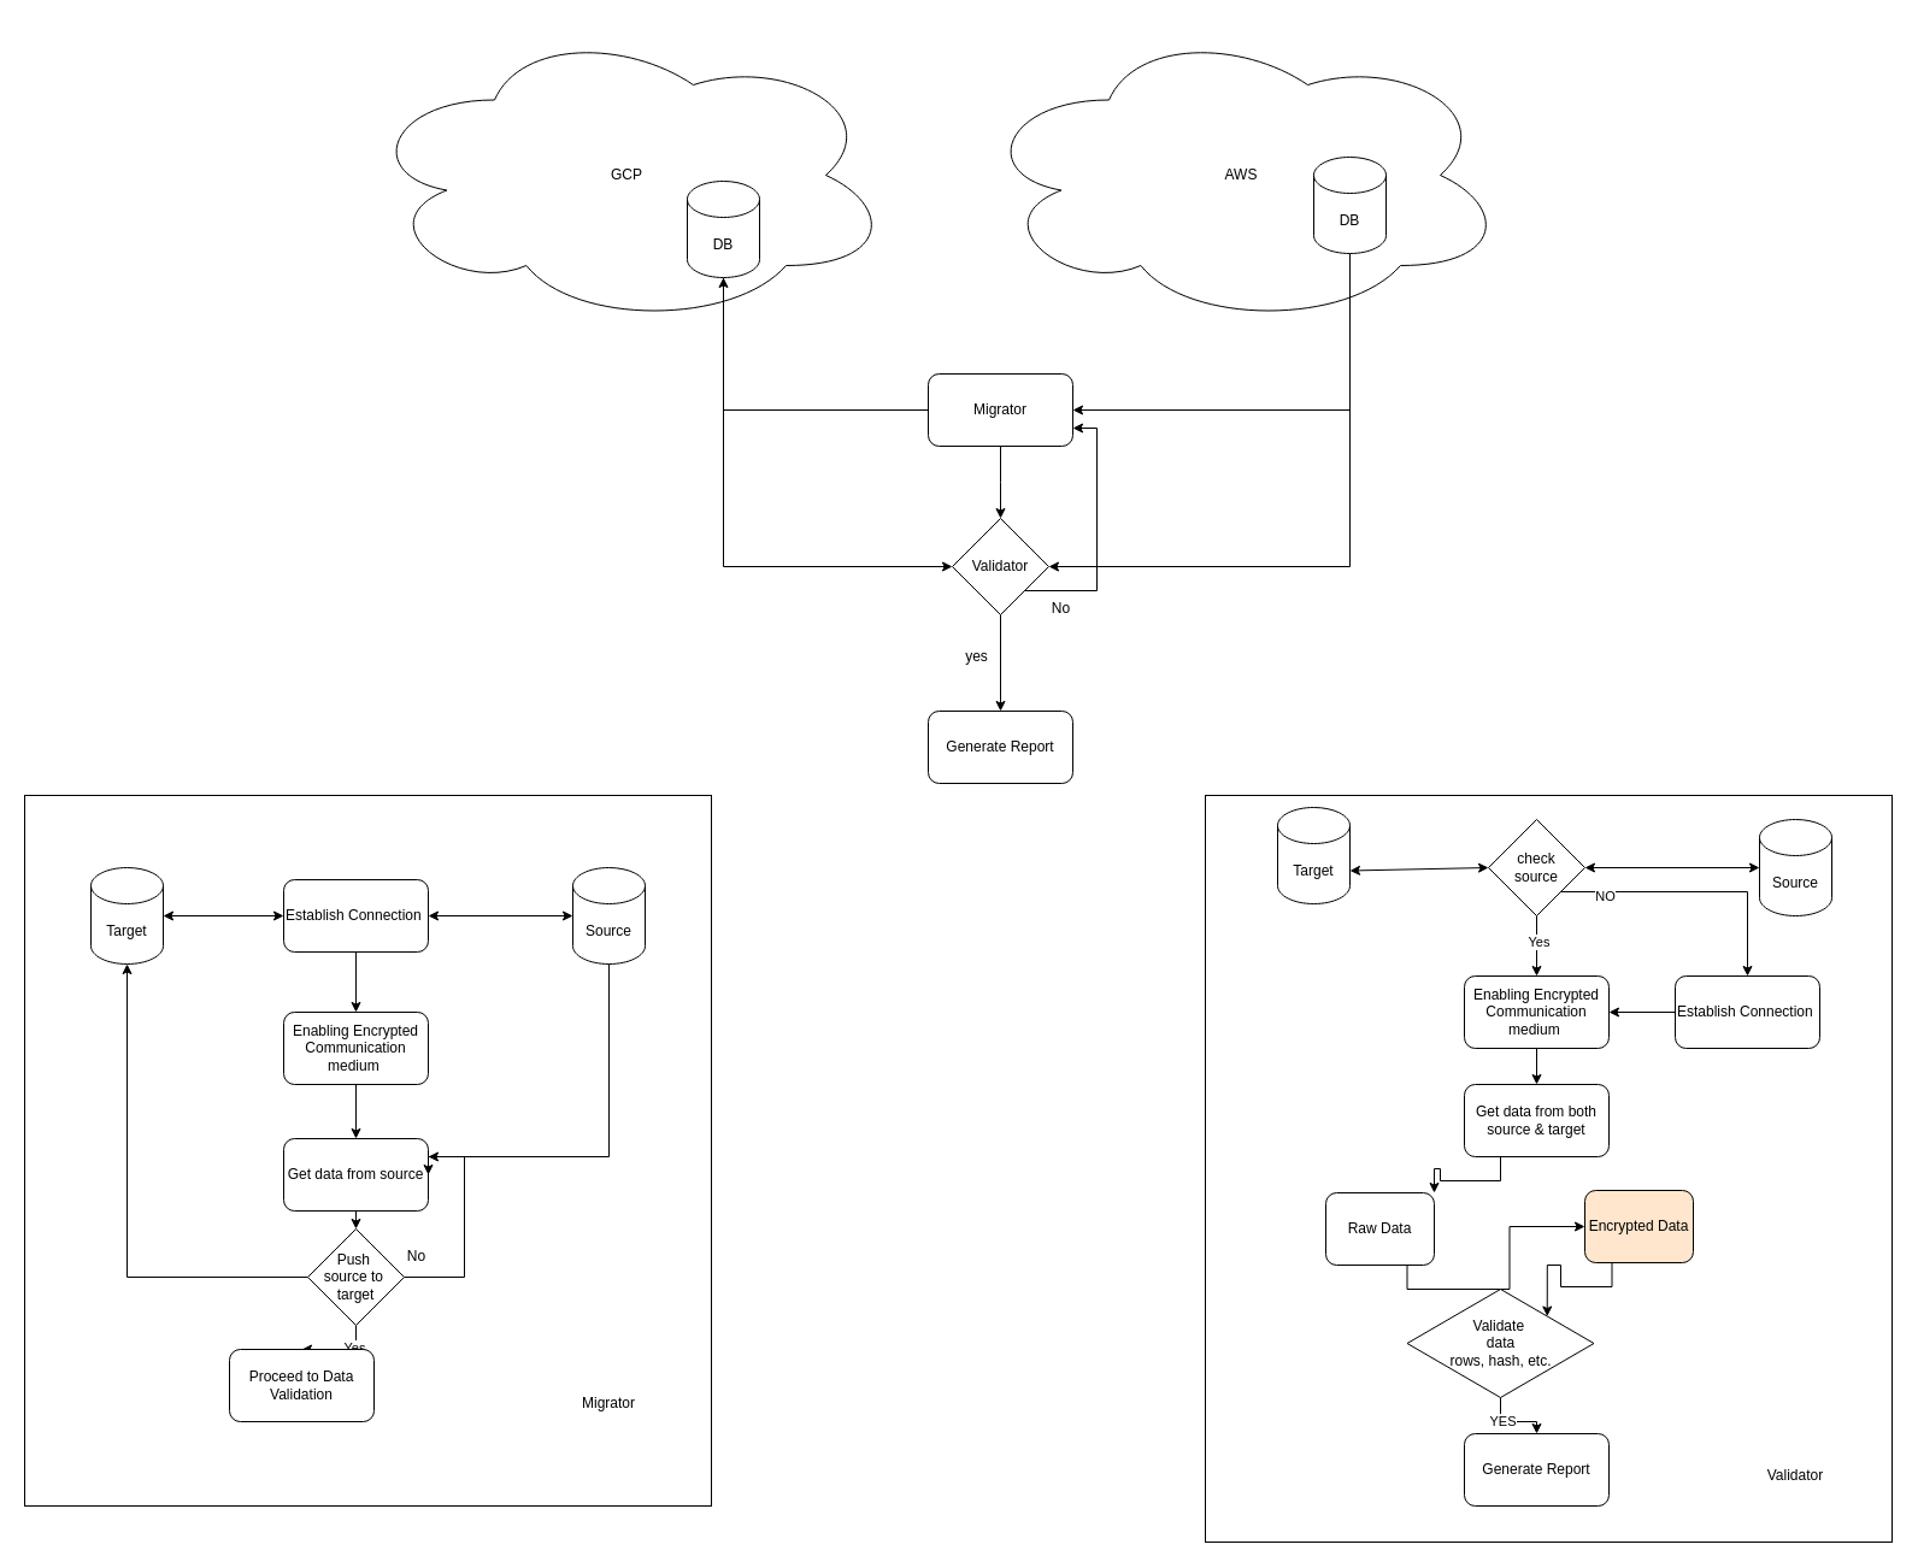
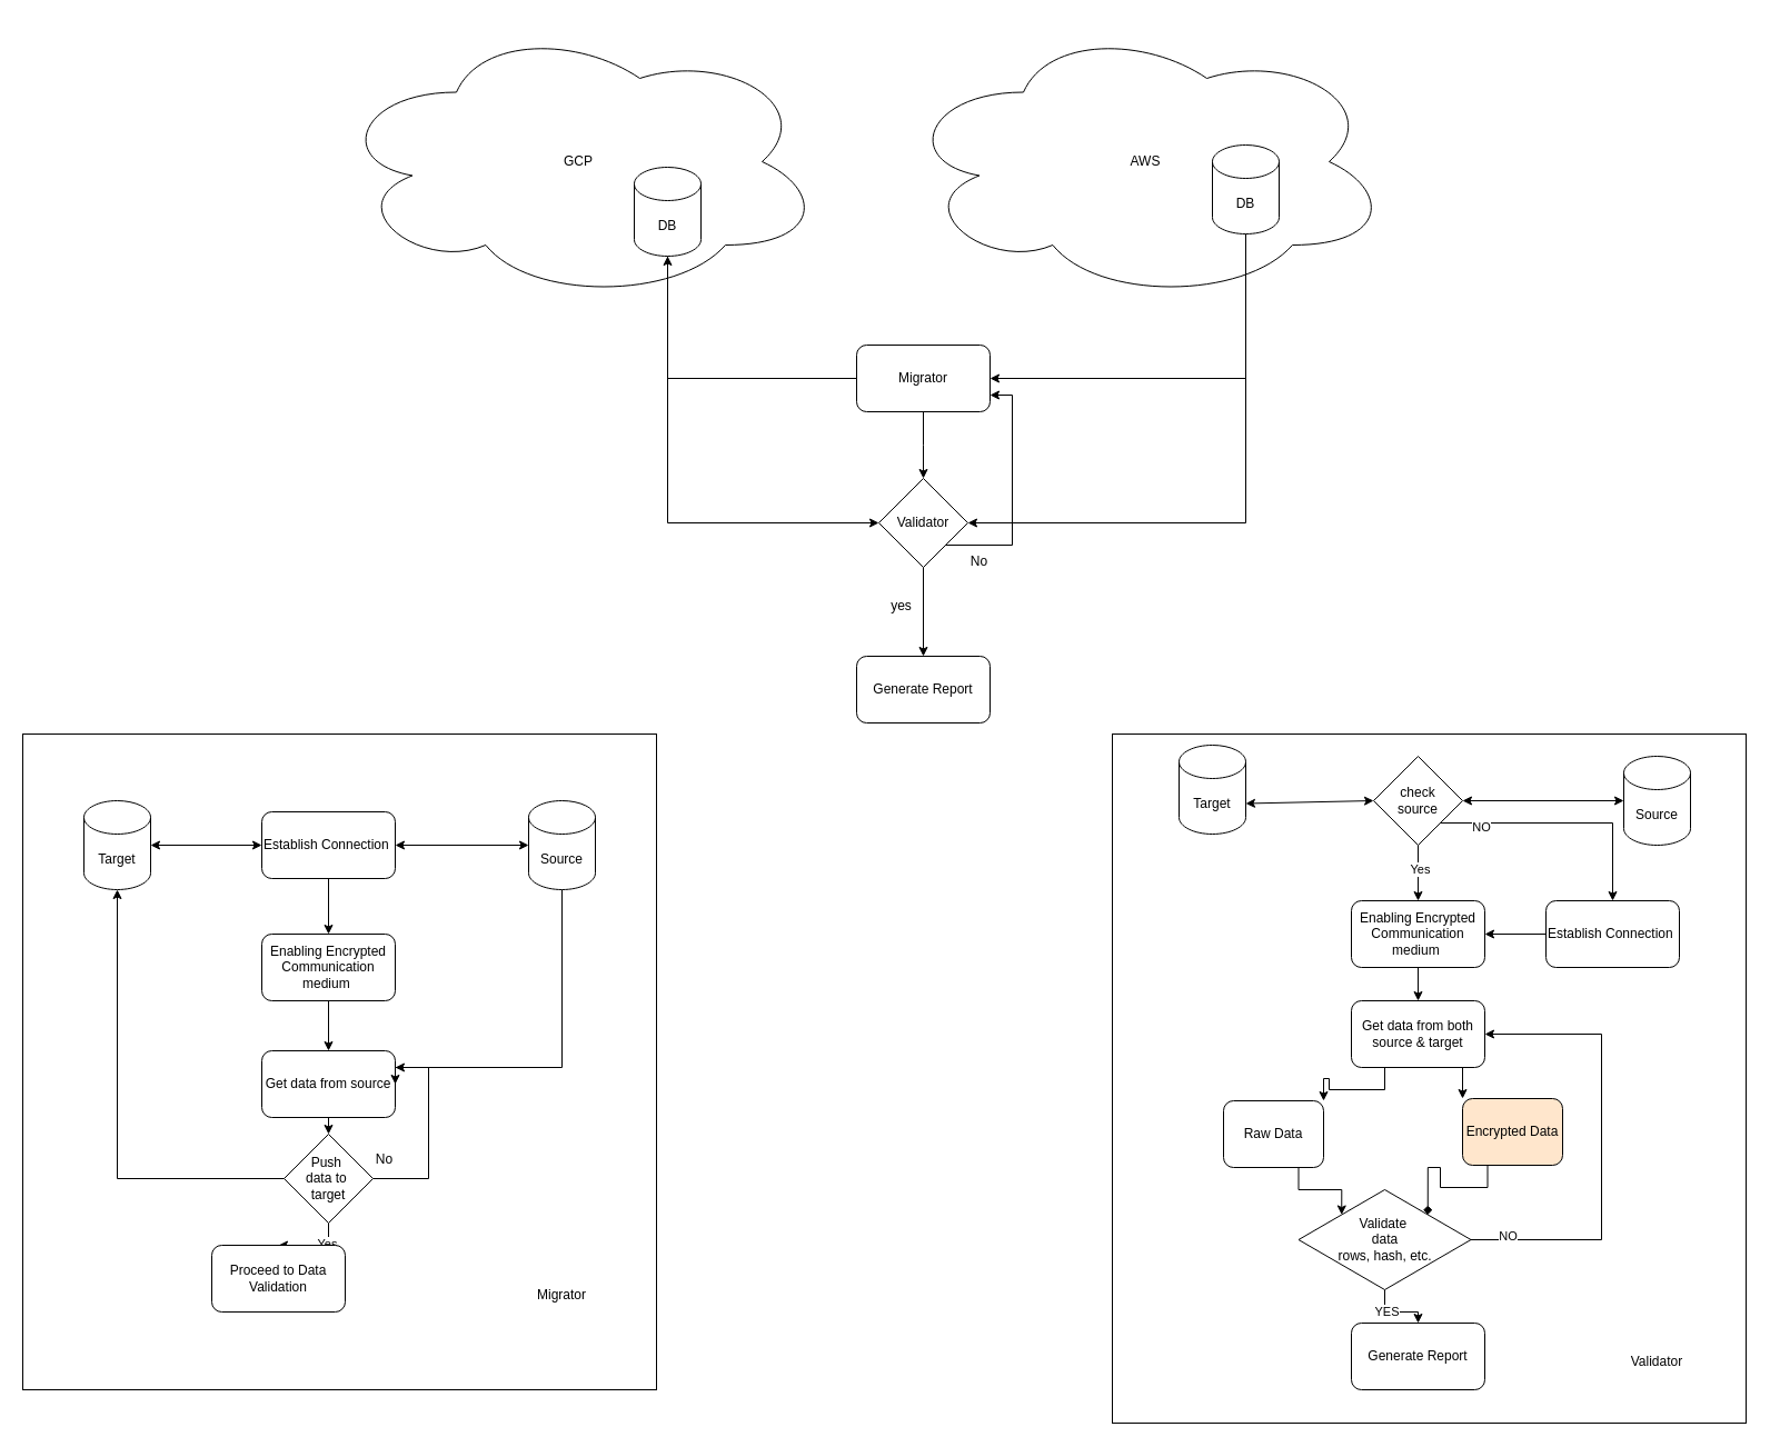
  <mxCell id="0" />
  <mxCell id="1" parent="0" />
  <mxCell id="2" value="" style="rounded=0;whiteSpace=wrap;html=1;" vertex="1" parent="1"><mxGeometry x="20" y="660" width="570" height="590" as="geometry" /></mxCell>
  <mxCell id="3" value="AWS" style="ellipse;shape=cloud;whiteSpace=wrap;html=1;" vertex="1" parent="1"><mxGeometry x="810" y="20" width="440" height="250" as="geometry" /></mxCell>
  <mxCell id="4" value="GCP" style="ellipse;shape=cloud;whiteSpace=wrap;html=1;" vertex="1" parent="1"><mxGeometry x="300" y="20" width="440" height="250" as="geometry" /></mxCell>
  <mxCell id="5" style="edgeStyle=orthogonalEdgeStyle;rounded=0;orthogonalLoop=1;jettySize=auto;html=1;exitX=0.5;exitY=1;exitDx=0;exitDy=0;exitPerimeter=0;entryX=1;entryY=0.5;entryDx=0;entryDy=0;" edge="1" parent="1" source="7" target="11"><mxGeometry relative="1" as="geometry" /></mxCell>
  <mxCell id="6" style="edgeStyle=orthogonalEdgeStyle;rounded=0;orthogonalLoop=1;jettySize=auto;html=1;exitX=0.5;exitY=1;exitDx=0;exitDy=0;exitPerimeter=0;entryX=1;entryY=0.5;entryDx=0;entryDy=0;" edge="1" parent="1" source="7" target="15"><mxGeometry relative="1" as="geometry"><mxPoint x="890" y="460" as="targetPoint" /></mxGeometry></mxCell>
  <mxCell id="7" value="DB" style="shape=cylinder3;whiteSpace=wrap;html=1;boundedLbl=1;backgroundOutline=1;size=15;" vertex="1" parent="1"><mxGeometry x="1090" y="130" width="60" height="80" as="geometry" /></mxCell>
  <mxCell id="8" style="edgeStyle=orthogonalEdgeStyle;rounded=0;orthogonalLoop=1;jettySize=auto;html=1;exitX=0.5;exitY=1;exitDx=0;exitDy=0;exitPerimeter=0;entryX=0;entryY=0.5;entryDx=0;entryDy=0;" edge="1" parent="1" source="9" target="15"><mxGeometry relative="1" as="geometry"><mxPoint x="770" y="460" as="targetPoint" /></mxGeometry></mxCell>
  <mxCell id="9" value="DB" style="shape=cylinder3;whiteSpace=wrap;html=1;boundedLbl=1;backgroundOutline=1;size=15;" vertex="1" parent="1"><mxGeometry x="570" y="150" width="60" height="80" as="geometry" /></mxCell>
  <mxCell id="10" style="edgeStyle=orthogonalEdgeStyle;rounded=0;orthogonalLoop=1;jettySize=auto;html=1;exitX=0.5;exitY=1;exitDx=0;exitDy=0;entryX=0.5;entryY=0;entryDx=0;entryDy=0;" edge="1" parent="1" source="11"><mxGeometry relative="1" as="geometry"><mxPoint x="830" y="430" as="targetPoint" /></mxGeometry></mxCell>
  <mxCell id="11" value="Migrator" style="rounded=1;whiteSpace=wrap;html=1;" vertex="1" parent="1"><mxGeometry x="770" y="310" width="120" height="60" as="geometry" /></mxCell>
  <mxCell id="12" style="edgeStyle=orthogonalEdgeStyle;rounded=0;orthogonalLoop=1;jettySize=auto;html=1;exitX=0;exitY=0.5;exitDx=0;exitDy=0;entryX=0.5;entryY=1;entryDx=0;entryDy=0;entryPerimeter=0;" edge="1" parent="1" source="11" target="9"><mxGeometry relative="1" as="geometry" /></mxCell>
  <mxCell id="13" style="edgeStyle=orthogonalEdgeStyle;rounded=0;orthogonalLoop=1;jettySize=auto;html=1;exitX=0.5;exitY=1;exitDx=0;exitDy=0;entryX=0.5;entryY=0;entryDx=0;entryDy=0;" edge="1" parent="1" source="15" target="16"><mxGeometry relative="1" as="geometry" /></mxCell>
  <mxCell id="14" style="edgeStyle=orthogonalEdgeStyle;rounded=0;orthogonalLoop=1;jettySize=auto;html=1;exitX=1;exitY=1;exitDx=0;exitDy=0;entryX=1;entryY=0.75;entryDx=0;entryDy=0;" edge="1" parent="1" source="15" target="11"><mxGeometry relative="1" as="geometry"><mxPoint x="890" y="495" as="sourcePoint" /><mxPoint x="930" y="360" as="targetPoint" /><Array as="points"><mxPoint x="910" y="490" /><mxPoint x="910" y="355" /></Array></mxGeometry></mxCell>
  <mxCell id="15" value="Validator" style="rhombus;whiteSpace=wrap;html=1;" vertex="1" parent="1"><mxGeometry x="790" y="430" width="80" height="80" as="geometry" /></mxCell>
  <mxCell id="16" value="Generate Report" style="rounded=1;whiteSpace=wrap;html=1;" vertex="1" parent="1"><mxGeometry x="770" y="590" width="120" height="60" as="geometry" /></mxCell>
  <mxCell id="17" value="yes" style="text;html=1;align=center;verticalAlign=middle;resizable=0;points=[];autosize=1;strokeColor=none;fillColor=none;" vertex="1" parent="1"><mxGeometry x="790" y="530" width="40" height="30" as="geometry" /></mxCell>
  <mxCell id="18" value="No" style="text;html=1;align=center;verticalAlign=middle;resizable=0;points=[];autosize=1;strokeColor=none;fillColor=none;" vertex="1" parent="1"><mxGeometry x="860" y="490" width="40" height="30" as="geometry" /></mxCell>
  <mxCell id="19" style="edgeStyle=orthogonalEdgeStyle;rounded=0;orthogonalLoop=1;jettySize=auto;html=1;exitX=0.5;exitY=1;exitDx=0;exitDy=0;exitPerimeter=0;entryX=1;entryY=0.25;entryDx=0;entryDy=0;" edge="1" parent="1" source="20" target="29"><mxGeometry relative="1" as="geometry" /></mxCell>
  <mxCell id="20" value="Source" style="shape=cylinder3;whiteSpace=wrap;html=1;boundedLbl=1;backgroundOutline=1;size=15;" vertex="1" parent="1"><mxGeometry x="475" y="720" width="60" height="80" as="geometry" /></mxCell>
  <mxCell id="21" value="Target" style="shape=cylinder3;whiteSpace=wrap;html=1;boundedLbl=1;backgroundOutline=1;size=15;" vertex="1" parent="1"><mxGeometry x="75" y="720" width="60" height="80" as="geometry" /></mxCell>
  <mxCell id="22" style="edgeStyle=orthogonalEdgeStyle;rounded=0;orthogonalLoop=1;jettySize=auto;html=1;exitX=0.5;exitY=1;exitDx=0;exitDy=0;entryX=0.5;entryY=0;entryDx=0;entryDy=0;" edge="1" parent="1" source="23" target="27"><mxGeometry relative="1" as="geometry" /></mxCell>
  <mxCell id="23" value="Establish Connection&amp;nbsp;" style="rounded=1;whiteSpace=wrap;html=1;" vertex="1" parent="1"><mxGeometry x="235" y="730" width="120" height="60" as="geometry" /></mxCell>
  <mxCell id="24" value="" style="endArrow=classic;startArrow=classic;html=1;rounded=0;entryX=0;entryY=0.5;entryDx=0;entryDy=0;entryPerimeter=0;exitX=1;exitY=0.5;exitDx=0;exitDy=0;" edge="1" parent="1" source="23" target="20"><mxGeometry width="50" height="50" relative="1" as="geometry"><mxPoint x="435" y="870" as="sourcePoint" /><mxPoint x="485" y="820" as="targetPoint" /></mxGeometry></mxCell>
  <mxCell id="25" value="" style="endArrow=classic;startArrow=classic;html=1;rounded=0;entryX=0;entryY=0.5;entryDx=0;entryDy=0;exitX=1;exitY=0.5;exitDx=0;exitDy=0;exitPerimeter=0;" edge="1" parent="1" source="21" target="23"><mxGeometry width="50" height="50" relative="1" as="geometry"><mxPoint x="435" y="870" as="sourcePoint" /><mxPoint x="485" y="820" as="targetPoint" /></mxGeometry></mxCell>
  <mxCell id="26" style="edgeStyle=orthogonalEdgeStyle;rounded=0;orthogonalLoop=1;jettySize=auto;html=1;exitX=0.5;exitY=1;exitDx=0;exitDy=0;entryX=0.5;entryY=0;entryDx=0;entryDy=0;" edge="1" parent="1" source="27" target="29"><mxGeometry relative="1" as="geometry" /></mxCell>
  <mxCell id="27" value="Enabling Encrypted Communication medium&amp;nbsp;" style="rounded=1;whiteSpace=wrap;html=1;" vertex="1" parent="1"><mxGeometry x="235" y="840" width="120" height="60" as="geometry" /></mxCell>
  <mxCell id="28" style="edgeStyle=orthogonalEdgeStyle;rounded=0;orthogonalLoop=1;jettySize=auto;html=1;exitX=0.5;exitY=1;exitDx=0;exitDy=0;entryX=0.5;entryY=0;entryDx=0;entryDy=0;" edge="1" parent="1" source="29" target="33"><mxGeometry relative="1" as="geometry" /></mxCell>
  <mxCell id="29" value="Get data from source" style="rounded=1;whiteSpace=wrap;html=1;" vertex="1" parent="1"><mxGeometry x="235" y="945" width="120" height="60" as="geometry" /></mxCell>
  <mxCell id="30" style="edgeStyle=orthogonalEdgeStyle;rounded=0;orthogonalLoop=1;jettySize=auto;html=1;exitX=1;exitY=0.5;exitDx=0;exitDy=0;entryX=1;entryY=0.5;entryDx=0;entryDy=0;" edge="1" parent="1" source="33" target="29"><mxGeometry relative="1" as="geometry"><Array as="points"><mxPoint x="385" y="1060" /><mxPoint x="385" y="960" /></Array></mxGeometry></mxCell>
  <mxCell id="31" style="edgeStyle=orthogonalEdgeStyle;rounded=0;orthogonalLoop=1;jettySize=auto;html=1;exitX=0.5;exitY=1;exitDx=0;exitDy=0;entryX=0.5;entryY=0;entryDx=0;entryDy=0;" edge="1" parent="1" source="33" target="36"><mxGeometry relative="1" as="geometry" /></mxCell>
  <mxCell id="32" value="Yes" style="edgeLabel;html=1;align=center;verticalAlign=middle;resizable=0;points=[];" vertex="1" connectable="0" parent="31"><mxGeometry x="-0.449" y="-2" relative="1" as="geometry"><mxPoint as="offset" /></mxGeometry></mxCell>
- <mxCell id="33" value="Push&amp;nbsp;&lt;br&gt;source to&amp;nbsp;&lt;br&gt;target" style="rhombus;whiteSpace=wrap;html=1;" vertex="1" parent="1"><mxGeometry x="255" y="1020" width="80" height="80" as="geometry" /></mxCell>
+ <mxCell id="33" value="Push&amp;nbsp;&lt;br&gt;data to&amp;nbsp;&lt;br&gt;target" style="rhombus;whiteSpace=wrap;html=1;" vertex="1" parent="1"><mxGeometry x="255" y="1020" width="80" height="80" as="geometry" /></mxCell>
  <mxCell id="34" style="edgeStyle=orthogonalEdgeStyle;rounded=0;orthogonalLoop=1;jettySize=auto;html=1;exitX=0;exitY=0.5;exitDx=0;exitDy=0;entryX=0.5;entryY=1;entryDx=0;entryDy=0;entryPerimeter=0;" edge="1" parent="1" source="33" target="21"><mxGeometry relative="1" as="geometry" /></mxCell>
  <mxCell id="35" value="No" style="text;html=1;align=center;verticalAlign=middle;resizable=0;points=[];autosize=1;strokeColor=none;fillColor=none;" vertex="1" parent="1"><mxGeometry x="325" y="1028" width="40" height="30" as="geometry" /></mxCell>
  <mxCell id="36" value="Proceed to Data Validation" style="rounded=1;whiteSpace=wrap;html=1;" vertex="1" parent="1"><mxGeometry x="190" y="1120" width="120" height="60" as="geometry" /></mxCell>
  <mxCell id="37" value="Migrator" style="text;html=1;strokeColor=none;fillColor=none;align=center;verticalAlign=middle;whiteSpace=wrap;rounded=0;" vertex="1" parent="1"><mxGeometry x="475" y="1150" width="60" height="30" as="geometry" /></mxCell>
  <mxCell id="38" value="" style="rounded=0;whiteSpace=wrap;html=1;" vertex="1" parent="1"><mxGeometry x="1000" y="660" width="570" height="620" as="geometry" /></mxCell>
  <mxCell id="39" value="Target" style="shape=cylinder3;whiteSpace=wrap;html=1;boundedLbl=1;backgroundOutline=1;size=15;" vertex="1" parent="1"><mxGeometry x="1060" y="670" width="60" height="80" as="geometry" /></mxCell>
  <mxCell id="40" value="Source" style="shape=cylinder3;whiteSpace=wrap;html=1;boundedLbl=1;backgroundOutline=1;size=15;" vertex="1" parent="1"><mxGeometry x="1460" y="680" width="60" height="80" as="geometry" /></mxCell>
  <mxCell id="41" style="edgeStyle=orthogonalEdgeStyle;rounded=0;orthogonalLoop=1;jettySize=auto;html=1;exitX=0.5;exitY=1;exitDx=0;exitDy=0;entryX=0.5;entryY=0;entryDx=0;entryDy=0;" edge="1" parent="1" source="45" target="51"><mxGeometry relative="1" as="geometry" /></mxCell>
  <mxCell id="42" value="Yes" style="edgeLabel;html=1;align=center;verticalAlign=middle;resizable=0;points=[];" vertex="1" connectable="0" parent="41"><mxGeometry x="-0.162" y="1" relative="1" as="geometry"><mxPoint as="offset" /></mxGeometry></mxCell>
  <mxCell id="43" style="edgeStyle=orthogonalEdgeStyle;rounded=0;orthogonalLoop=1;jettySize=auto;html=1;exitX=1;exitY=1;exitDx=0;exitDy=0;entryX=0.5;entryY=0;entryDx=0;entryDy=0;" edge="1" parent="1" source="45" target="49"><mxGeometry relative="1" as="geometry" /></mxCell>
  <mxCell id="44" value="NO" style="edgeLabel;html=1;align=center;verticalAlign=middle;resizable=0;points=[];" vertex="1" connectable="0" parent="43"><mxGeometry x="-0.679" y="-3" relative="1" as="geometry"><mxPoint as="offset" /></mxGeometry></mxCell>
  <mxCell id="45" value="check&lt;br&gt;source" style="rhombus;whiteSpace=wrap;html=1;" vertex="1" parent="1"><mxGeometry x="1235" y="680" width="80" height="80" as="geometry" /></mxCell>
  <mxCell id="46" value="" style="endArrow=classic;startArrow=classic;html=1;rounded=0;entryX=0;entryY=0.5;entryDx=0;entryDy=0;exitX=1;exitY=0;exitDx=0;exitDy=52.5;exitPerimeter=0;" edge="1" parent="1" source="39" target="45"><mxGeometry width="50" height="50" relative="1" as="geometry"><mxPoint x="920" y="970" as="sourcePoint" /><mxPoint x="970" y="920" as="targetPoint" /></mxGeometry></mxCell>
  <mxCell id="47" value="" style="endArrow=classic;startArrow=classic;html=1;rounded=0;entryX=0;entryY=0.5;entryDx=0;entryDy=0;entryPerimeter=0;exitX=1;exitY=0.5;exitDx=0;exitDy=0;" edge="1" parent="1" source="45" target="40"><mxGeometry width="50" height="50" relative="1" as="geometry"><mxPoint x="1350" y="790" as="sourcePoint" /><mxPoint x="1400" y="740" as="targetPoint" /></mxGeometry></mxCell>
  <mxCell id="48" style="edgeStyle=orthogonalEdgeStyle;rounded=0;orthogonalLoop=1;jettySize=auto;html=1;exitX=0;exitY=0.5;exitDx=0;exitDy=0;entryX=1;entryY=0.5;entryDx=0;entryDy=0;" edge="1" parent="1" source="49" target="51"><mxGeometry relative="1" as="geometry" /></mxCell>
  <mxCell id="49" value="Establish Connection&amp;nbsp;" style="rounded=1;whiteSpace=wrap;html=1;" vertex="1" parent="1"><mxGeometry x="1390" y="810" width="120" height="60" as="geometry" /></mxCell>
  <mxCell id="50" style="edgeStyle=orthogonalEdgeStyle;rounded=0;orthogonalLoop=1;jettySize=auto;html=1;exitX=0.5;exitY=1;exitDx=0;exitDy=0;entryX=0.5;entryY=0;entryDx=0;entryDy=0;" edge="1" parent="1" source="51" target="54"><mxGeometry relative="1" as="geometry" /></mxCell>
  <mxCell id="51" value="Enabling Encrypted Communication medium&amp;nbsp;" style="rounded=1;whiteSpace=wrap;html=1;" vertex="1" parent="1"><mxGeometry x="1215" y="810" width="120" height="60" as="geometry" /></mxCell>
+ <mxCell id="52" style="edgeStyle=orthogonalEdgeStyle;rounded=0;orthogonalLoop=1;jettySize=auto;html=1;exitX=0.75;exitY=1;exitDx=0;exitDy=0;entryX=0;entryY=0;entryDx=0;entryDy=0;" edge="1" parent="1" source="54" target="58"><mxGeometry relative="1" as="geometry" /></mxCell>
  <mxCell id="53" style="edgeStyle=orthogonalEdgeStyle;rounded=0;orthogonalLoop=1;jettySize=auto;html=1;exitX=0.25;exitY=1;exitDx=0;exitDy=0;entryX=1;entryY=0;entryDx=0;entryDy=0;" edge="1" parent="1" source="54" target="56"><mxGeometry relative="1" as="geometry" /></mxCell>
  <mxCell id="54" value="Get data from both&lt;br&gt;source &amp;amp; target" style="rounded=1;whiteSpace=wrap;html=1;" vertex="1" parent="1"><mxGeometry x="1215" y="900" width="120" height="60" as="geometry" /></mxCell>
- <mxCell id="55" style="edgeStyle=orthogonalEdgeStyle;rounded=0;orthogonalLoop=1;jettySize=auto;html=1;exitX=0.75;exitY=1;exitDx=0;exitDy=0;" edge="1" parent="1" source="56" target="58"><mxGeometry relative="1" as="geometry" /></mxCell>
+ <mxCell id="55" style="edgeStyle=orthogonalEdgeStyle;rounded=0;orthogonalLoop=1;jettySize=auto;html=1;exitX=0.75;exitY=1;exitDx=0;exitDy=0;entryX=0;entryY=0;entryDx=0;entryDy=0;" edge="1" parent="1" source="56" target="63"><mxGeometry relative="1" as="geometry" /></mxCell>
  <mxCell id="56" value="Raw Data" style="rounded=1;whiteSpace=wrap;html=1;" vertex="1" parent="1"><mxGeometry x="1100" y="990" width="90" height="60" as="geometry" /></mxCell>
- <mxCell id="57" style="edgeStyle=orthogonalEdgeStyle;rounded=0;orthogonalLoop=1;jettySize=auto;html=1;exitX=0.25;exitY=1;exitDx=0;exitDy=0;entryX=1;entryY=0;entryDx=0;entryDy=0;" edge="1" parent="1" source="58" target="63"><mxGeometry relative="1" as="geometry" /></mxCell>
+ <mxCell id="57" style="edgeStyle=orthogonalEdgeStyle;rounded=0;orthogonalLoop=1;jettySize=auto;html=1;exitX=0.25;exitY=1;exitDx=0;exitDy=0;entryX=1;entryY=0;entryDx=0;entryDy=0;endArrow=diamond;" edge="1" parent="1" source="58" target="63"><mxGeometry relative="1" as="geometry" /></mxCell>
  <mxCell id="58" value="Encrypted Data" style="rounded=1;whiteSpace=wrap;html=1;fillColor=#ffe6cc;" vertex="1" parent="1"><mxGeometry x="1315" y="988" width="90" height="60" as="geometry" /></mxCell>
  <mxCell id="59" style="edgeStyle=orthogonalEdgeStyle;rounded=0;orthogonalLoop=1;jettySize=auto;html=1;exitX=0.5;exitY=1;exitDx=0;exitDy=0;entryX=0.5;entryY=0;entryDx=0;entryDy=0;" edge="1" parent="1" source="63" target="64"><mxGeometry relative="1" as="geometry" /></mxCell>
  <mxCell id="60" value="YES" style="edgeLabel;html=1;align=center;verticalAlign=middle;resizable=0;points=[];" vertex="1" connectable="0" parent="59"><mxGeometry x="-0.378" y="1" relative="1" as="geometry"><mxPoint as="offset" /></mxGeometry></mxCell>
+ <mxCell id="61" style="edgeStyle=orthogonalEdgeStyle;rounded=0;orthogonalLoop=1;jettySize=auto;html=1;exitX=1;exitY=0.5;exitDx=0;exitDy=0;entryX=1;entryY=0.5;entryDx=0;entryDy=0;" edge="1" parent="1" source="63" target="54"><mxGeometry relative="1" as="geometry"><Array as="points"><mxPoint x="1440" y="1115" /><mxPoint x="1440" y="930" /></Array></mxGeometry></mxCell>
+ <mxCell id="62" value="NO" style="edgeLabel;html=1;align=center;verticalAlign=middle;resizable=0;points=[];" vertex="1" connectable="0" parent="61"><mxGeometry x="-0.839" y="4" relative="1" as="geometry"><mxPoint as="offset" /></mxGeometry></mxCell>
  <mxCell id="63" value="Validate&amp;nbsp;&lt;br&gt;data&lt;br&gt;rows, hash, etc." style="rhombus;whiteSpace=wrap;html=1;" vertex="1" parent="1"><mxGeometry x="1167.5" y="1070" width="155" height="90" as="geometry" /></mxCell>
  <mxCell id="64" value="Generate Report" style="rounded=1;whiteSpace=wrap;html=1;" vertex="1" parent="1"><mxGeometry x="1215" y="1190" width="120" height="60" as="geometry" /></mxCell>
  <mxCell id="65" value="Validator" style="text;html=1;strokeColor=none;fillColor=none;align=center;verticalAlign=middle;whiteSpace=wrap;rounded=0;" vertex="1" parent="1"><mxGeometry x="1460" y="1210" width="60" height="30" as="geometry" /></mxCell>
